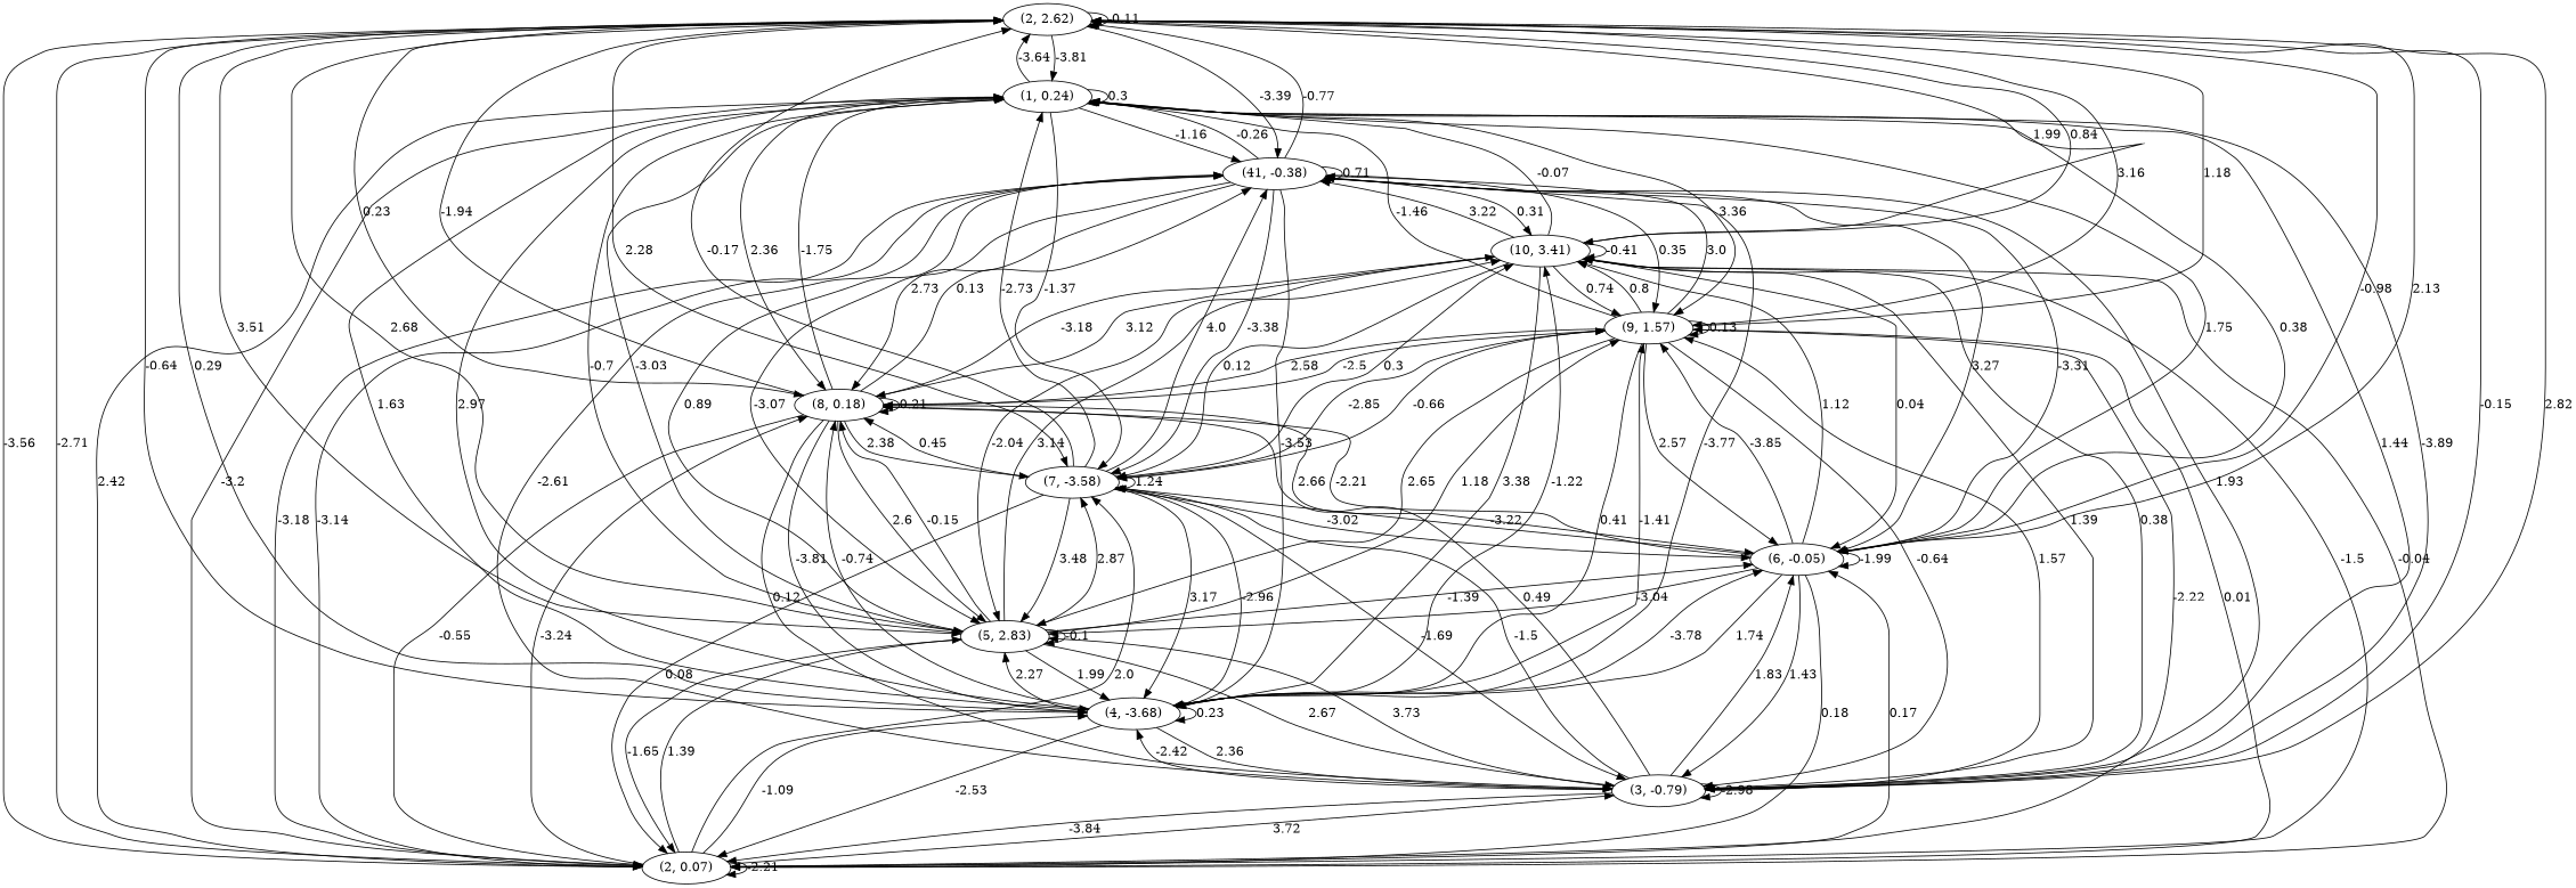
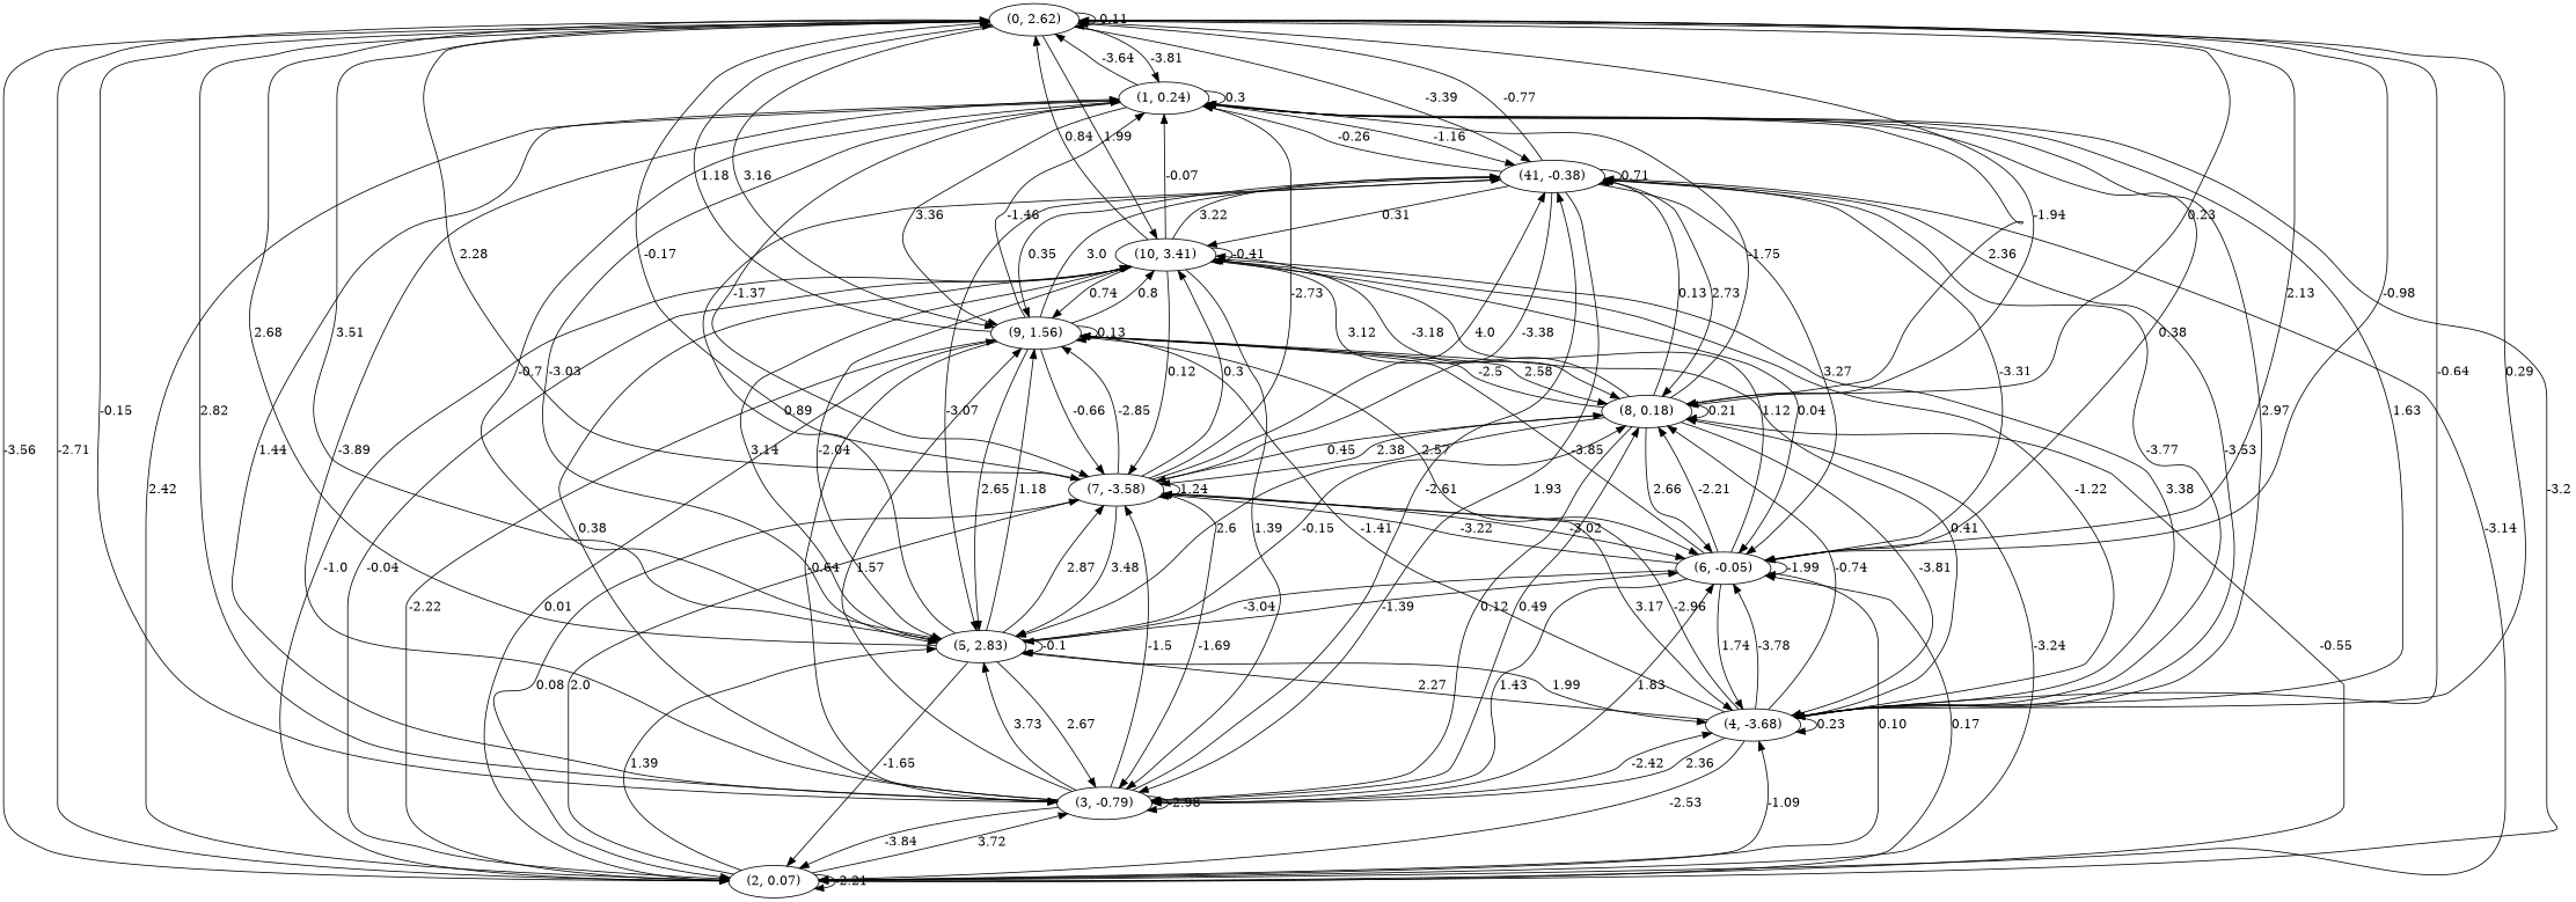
  digraph {
-   n1 [label="(2, 2.62)"]
+   n1 [label="(0, 2.62)"]
    n2 [label="(1, 0.24)"]
    n3 [label="(2, 0.07)"]
    n4 [label="(3, -0.79)"]
    n5 [label="(4, -3.68)"]
    n6 [label="(5, 2.83)"]
    n7 [label="(6, -0.05)"]
    n8 [label="(7, -3.58)"]
    n9 [label="(8, 0.18)"]
-   n10 [label="(9, 1.57)"]
+   n10 [label="(9, 1.56)"]
    n11 [label="(10, 3.41)"]
    n12 [label="(41, -0.38)"]
    n1 -> n1 [label=-0.11]
    n1 -> n2 [label=-3.81]
    n1 -> n3 [label=-3.56]
    n1 -> n4 [label=-0.15]
    n1 -> n5 [label=-0.64]
    n1 -> n6 [label=3.51]
    n1 -> n7 [label=-0.98]
    n1 -> n8 [label=2.28]
    n1 -> n9 [label=0.23]
    n1 -> n10 [label=3.16]
    n1 -> n11 [label=1.99]
    n1 -> n12 [label=-3.39]
    n2 -> n1 [label=-3.64]
    n2 -> n2 [label=0.3]
    n2 -> n3 [label=2.42]
    n2 -> n4 [label=1.44]
    n2 -> n5 [label=2.97]
    n2 -> n6 [label=-3.03]
    n2 -> n7 [label=0.38]
    n2 -> n8 [label=-1.37]
    n2 -> n9 [label=2.36]
    n2 -> n10 [label=3.36]
    n2 -> n12 [label=-1.16]
    n3 -> n1 [label=-2.71]
    n3 -> n2 [label=-3.2]
    n3 -> n3 [label=-2.21]
    n3 -> n4 [label=3.72]
    n3 -> n5 [label=-1.09]
    n3 -> n6 [label=1.39]
    n3 -> n7 [label=0.17]
    n3 -> n8 [label=2.0]
    n3 -> n9 [label=-3.24]
    n3 -> n10 [label=0.01]
    n3 -> n11 [label=-0.04]
    n3 -> n12 [label=-3.14]
    n4 -> n1 [label=2.82]
    n4 -> n2 [label=-3.89]
    n4 -> n3 [label=-3.84]
    n4 -> n4 [label=-2.98]
    n4 -> n5 [label=-2.42]
    n4 -> n6 [label=3.73]
    n4 -> n7 [label=1.83]
    n4 -> n8 [label=-1.5]
    n4 -> n9 [label=0.49]
    n4 -> n10 [label=1.57]
    n4 -> n11 [label=0.38]
    n4 -> n12 [label=-2.61]
    n5 -> n1 [label=0.29]
    n5 -> n2 [label=1.63]
    n5 -> n3 [label=-2.53]
    n5 -> n4 [label=2.36]
    n5 -> n5 [label=0.23]
    n5 -> n6 [label=2.27]
    n5 -> n7 [label=-3.78]
    n5 -> n8 [label=-2.96]
    n5 -> n9 [label=-0.74]
    n5 -> n10 [label=-1.41]
    n5 -> n11 [label=-1.22]
    n5 -> n12 [label=-3.77]
    n6 -> n1 [label=2.68]
    n6 -> n2 [label=-0.7]
    n6 -> n3 [label=-1.65]
    n6 -> n4 [label=2.67]
    n6 -> n5 [label=1.99]
    n6 -> n6 [label=-0.1]
    n6 -> n7 [label=-1.39]
    n6 -> n8 [label=2.87]
    n6 -> n9 [label=-0.15]
    n6 -> n10 [label=1.18]
    n6 -> n11 [label=3.14]
    n6 -> n12 [label=0.89]
    n7 -> n1 [label=2.13]
-   n7 -> n2 [label=1.75]
-   n7 -> n3 [label=0.18]
+   n7 -> n3 [label=0.10]
    n7 -> n4 [label=1.43]
    n7 -> n5 [label=1.74]
    n7 -> n6 [label=-3.04]
    n7 -> n7 [label=-1.99]
    n7 -> n8 [label=-3.22]
    n7 -> n9 [label=-2.21]
    n7 -> n10 [label=-3.85]
    n7 -> n11 [label=1.12]
    n7 -> n12 [label=-3.31]
    n8 -> n1 [label=-0.17]
    n8 -> n2 [label=-2.73]
    n8 -> n3 [label=0.08]
    n8 -> n4 [label=-1.69]
    n8 -> n5 [label=3.17]
    n8 -> n6 [label=3.48]
    n8 -> n7 [label=-3.02]
    n8 -> n8 [label=1.24]
    n8 -> n9 [label=0.45]
    n8 -> n10 [label=-2.85]
    n8 -> n11 [label=0.3]
    n8 -> n12 [label=4.0]
    n9 -> n1 [label=-1.94]
    n9 -> n2 [label=-1.75]
    n9 -> n3 [label=-0.55]
    n9 -> n4 [label=0.12]
    n9 -> n5 [label=-3.81]
    n9 -> n6 [label=2.6]
    n9 -> n7 [label=2.66]
    n9 -> n8 [label=2.38]
    n9 -> n9 [label=0.21]
    n9 -> n10 [label=-2.5]
    n9 -> n11 [label=-3.18]
    n9 -> n12 [label=0.13]
    n10 -> n1 [label=1.18]
    n10 -> n2 [label=-1.46]
    n10 -> n3 [label=-2.22]
    n10 -> n4 [label=-0.64]
    n10 -> n5 [label=0.41]
    n10 -> n6 [label=2.65]
    n10 -> n7 [label=2.57]
    n10 -> n8 [label=-0.66]
    n10 -> n9 [label=2.58]
    n10 -> n10 [label=0.13]
    n10 -> n11 [label=0.8]
    n10 -> n12 [label=3.0]
    n11 -> n1 [label=0.84]
    n11 -> n2 [label=-0.07]
-   n11 -> n3 [label=-1.5]
+   n11 -> n3 [label=-1.0]
    n11 -> n4 [label=1.39]
    n11 -> n5 [label=3.38]
    n11 -> n6 [label=-2.04]
    n11 -> n7 [label=0.04]
    n11 -> n8 [label=0.12]
    n11 -> n9 [label=3.12]
    n11 -> n10 [label=0.74]
    n11 -> n11 [label=-0.41]
    n11 -> n12 [label=3.22]
    n12 -> n1 [label=-0.77]
    n12 -> n2 [label=-0.26]
-   n12 -> n3 [label=-3.18]
    n12 -> n4 [label=1.93]
    n12 -> n5 [label=-3.53]
    n12 -> n6 [label=-3.07]
    n12 -> n7 [label=3.27]
    n12 -> n8 [label=-3.38]
    n12 -> n9 [label=2.73]
    n12 -> n10 [label=0.35]
    n12 -> n11 [label=0.31]
    n12 -> n12 [label=0.71]
  }
